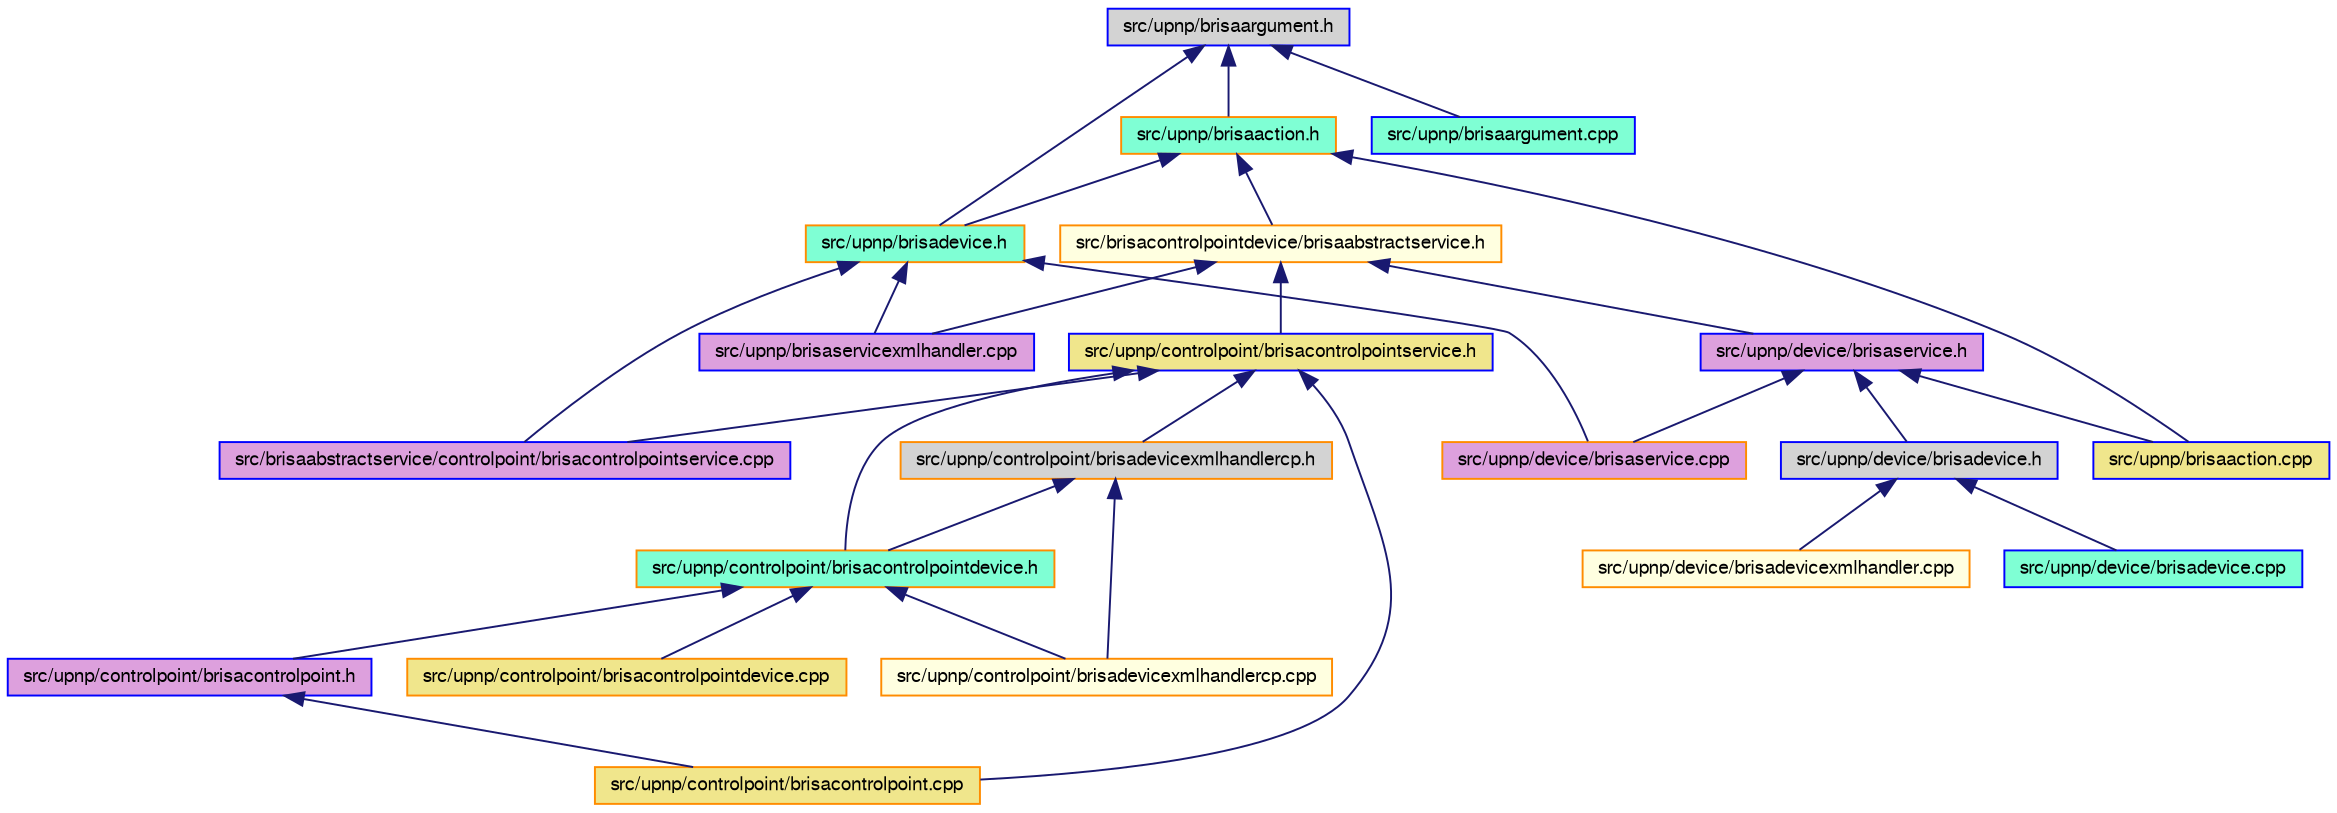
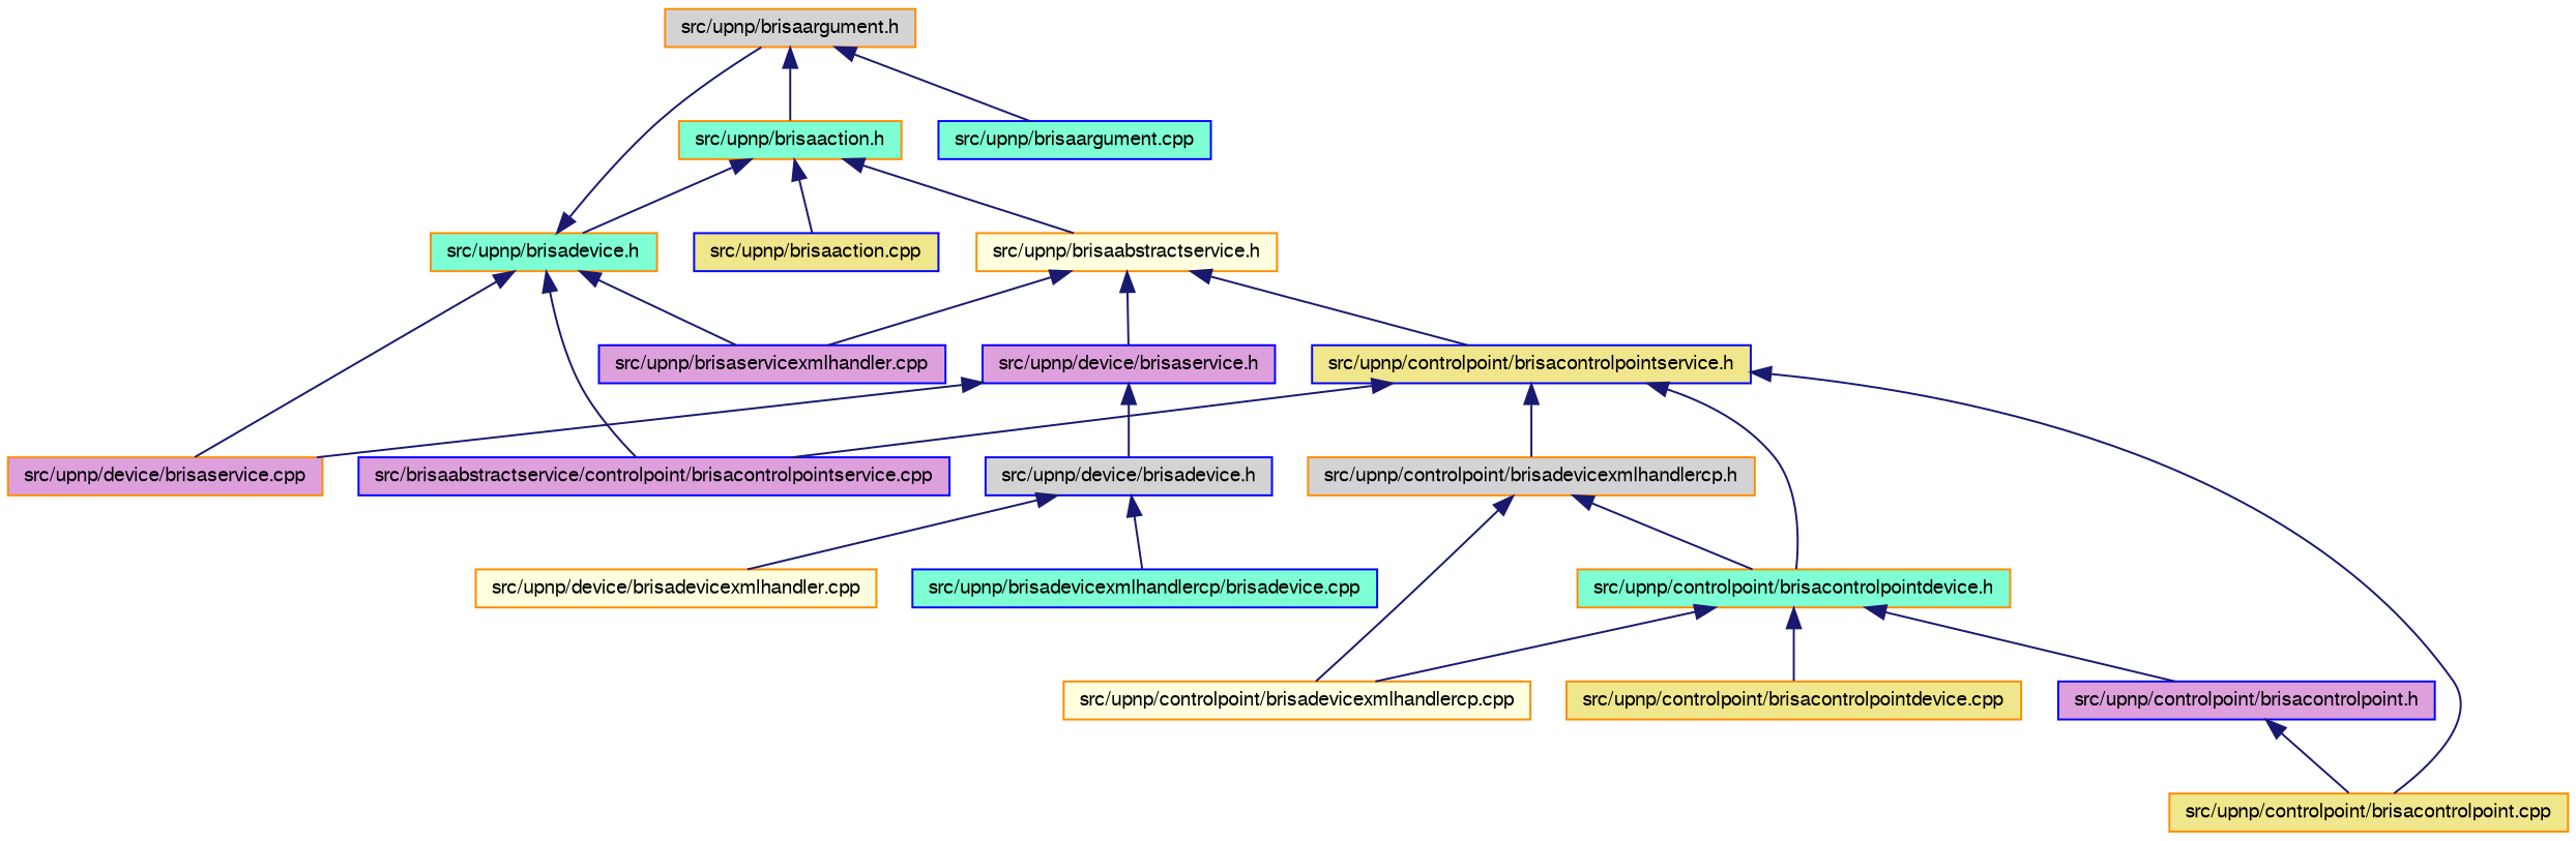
  digraph {
    node [color=blue fillcolor=aquamarine fontname=FreeSans fontsize=10 shape=record style=filled]
    edge [color=midnightblue dir=back fontname=FreeSans fontsize=10 labelfontname=FreeSans labelfontsize=10 style=solid]
-   n1 [fillcolor=lightgrey fontcolor=black height=0.2 label="src/upnp/brisaargument.h" width=0.4]
+   n1 [color=darkorange fillcolor=lightgrey fontcolor=black height=0.2 label="src/upnp/brisaargument.h" width=0.4]
    n2 [color=darkorange height=0.2 label="src/upnp/brisaaction.h" width=0.4]
    n3 [color=darkorange height=0.2 label="src/upnp/brisadevice.h" width=0.4]
    n4 [height=0.2 label="src/upnp/brisaargument.cpp" width=0.4]
-   n5 [color=darkorange fillcolor=lightyellow height=0.2 label="src/brisacontrolpointdevice/brisaabstractservice.h" width=0.4]
+   n5 [color=darkorange fillcolor=lightyellow height=0.2 label="src/upnp/brisaabstractservice.h" width=0.4]
    n6 [fillcolor=khaki height=0.2 label="src/upnp/brisaaction.cpp" width=0.4]
    n7 [fillcolor=plum height=0.2 label="src/upnp/brisaservicexmlhandler.cpp" width=0.4]
    n8 [fillcolor=plum height=0.2 label="src/brisaabstractservice/controlpoint/brisacontrolpointservice.cpp" width=0.4]
    n9 [color=darkorange fillcolor=plum height=0.2 label="src/upnp/device/brisaservice.cpp" width=0.4]
    n10 [fillcolor=khaki height=0.2 label="src/upnp/controlpoint/brisacontrolpointservice.h" width=0.4]
    n11 [fillcolor=plum height=0.2 label="src/upnp/device/brisaservice.h" width=0.4]
    n12 [color=darkorange height=0.2 label="src/upnp/controlpoint/brisacontrolpointdevice.h" width=0.4]
    n13 [color=darkorange fillcolor=lightgrey height=0.2 label="src/upnp/controlpoint/brisadevicexmlhandlercp.h" width=0.4]
    n14 [color=darkorange fillcolor=khaki height=0.2 label="src/upnp/controlpoint/brisacontrolpoint.cpp" width=0.4]
    n15 [fillcolor=lightgrey height=0.2 label="src/upnp/device/brisadevice.h" width=0.4]
    n16 [fillcolor=plum height=0.2 label="src/upnp/controlpoint/brisacontrolpoint.h" width=0.4]
    n17 [color=darkorange fillcolor=khaki height=0.2 label="src/upnp/controlpoint/brisacontrolpointdevice.cpp" width=0.4]
    n18 [color=darkorange fillcolor=lightyellow height=0.2 label="src/upnp/controlpoint/brisadevicexmlhandlercp.cpp" width=0.4]
-   n19 [height=0.2 label="src/upnp/device/brisadevice.cpp" width=0.4]
+   n19 [height=0.2 label="src/upnp/brisadevicexmlhandlercp/brisadevice.cpp" width=0.4]
    n20 [color=darkorange fillcolor=lightyellow height=0.2 label="src/upnp/device/brisadevicexmlhandler.cpp" width=0.4]
    n1 -> n2
-   n1 -> n3
+   n3 -> n1
    n1 -> n4
    n2 -> n3
    n2 -> n5
    n2 -> n6
    n3 -> n7
    n3 -> n8
    n3 -> n9
    n5 -> n7
    n5 -> n10
    n5 -> n11
    n10 -> n8
    n10 -> n12
    n10 -> n13
    n10 -> n14
-   n11 -> n6
    n11 -> n9
    n11 -> n15
    n12 -> n16
    n12 -> n17
    n12 -> n18
    n13 -> n12
    n13 -> n18
    n15 -> n19
    n15 -> n20
    n16 -> n14
  }
